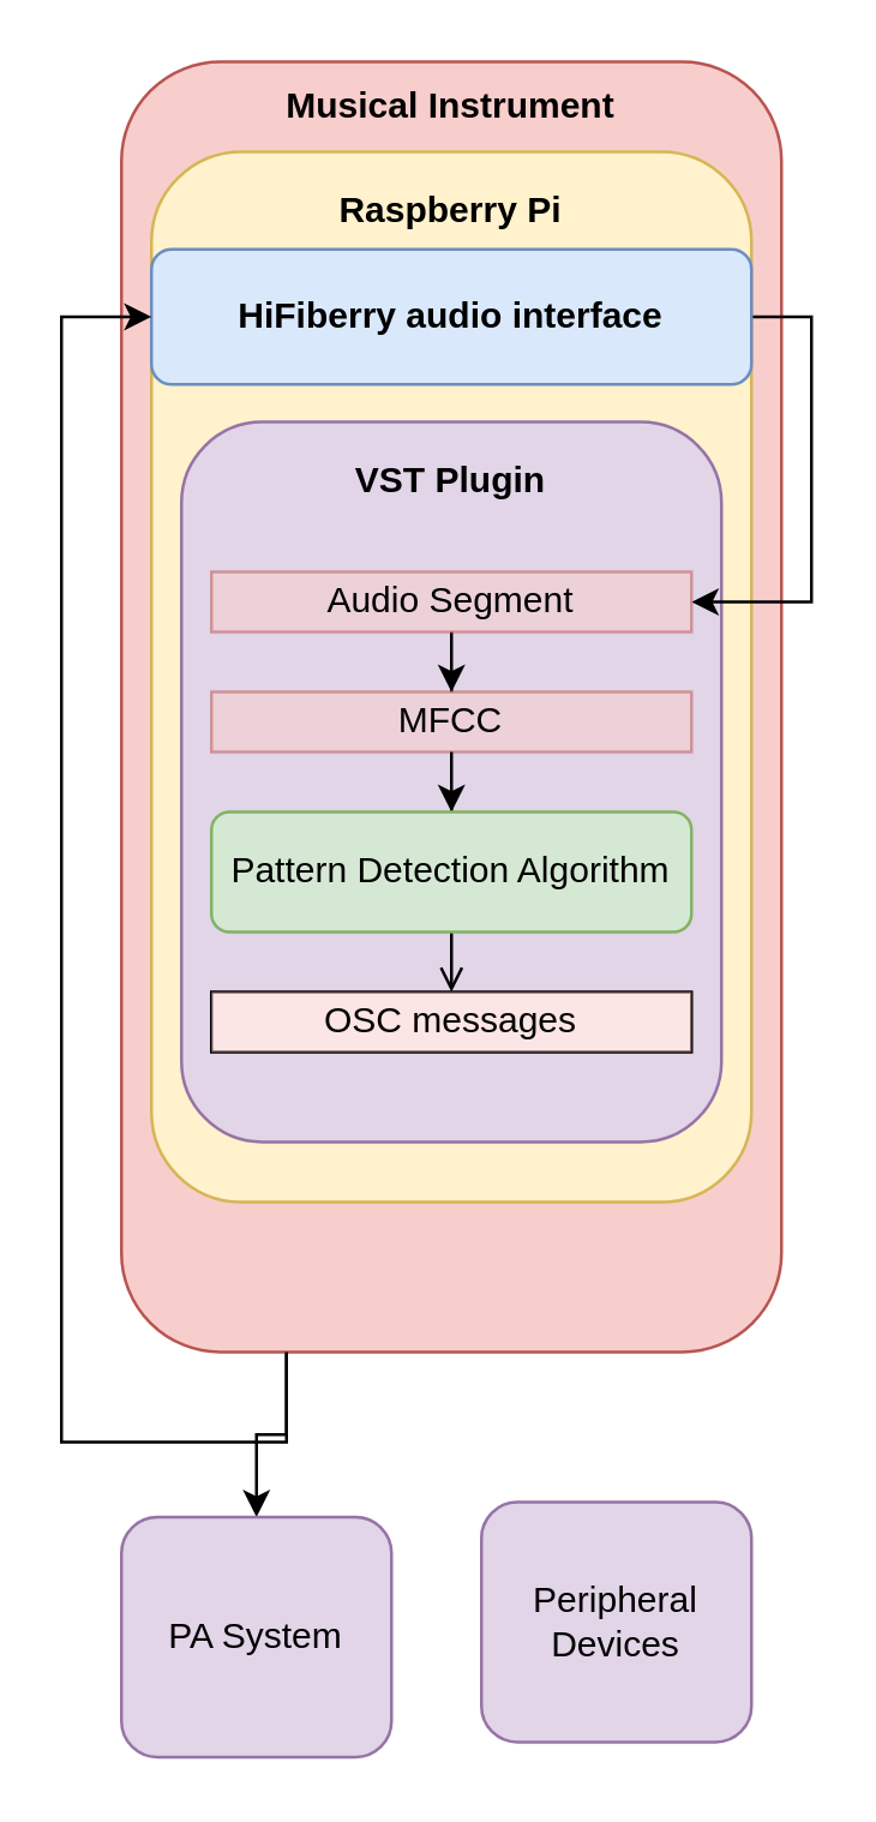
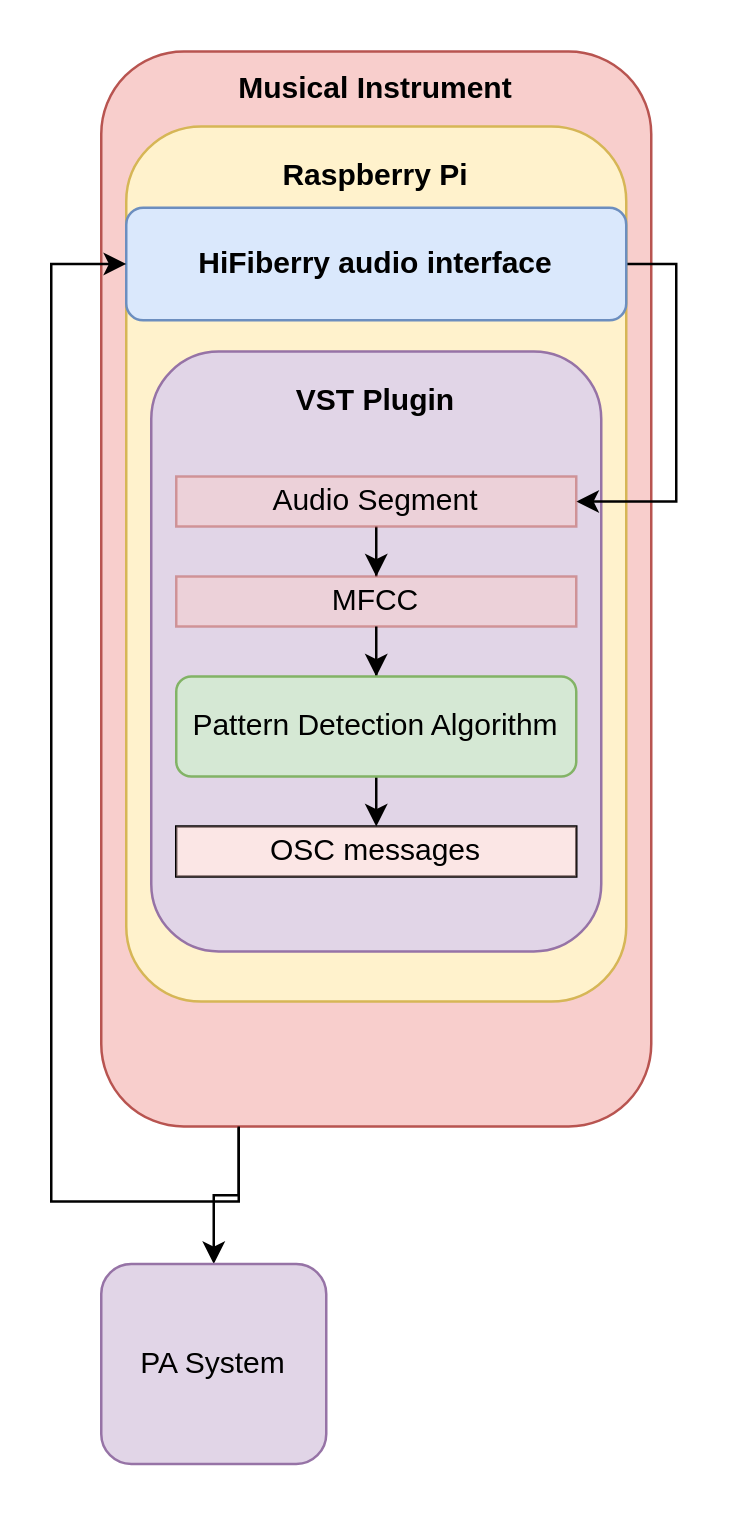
  <mxCell id="0" />
  <mxCell id="1" parent="0" />
  <mxCell id="2" style="edgeStyle=orthogonalEdgeStyle;rounded=0;orthogonalLoop=1;jettySize=auto;html=1;exitX=0.25;exitY=1;exitDx=0;exitDy=0;entryX=0.5;entryY=0;entryDx=0;entryDy=0;" edge="1" parent="1" source="3" target="11"><mxGeometry relative="1" as="geometry" /></mxCell>
  <mxCell id="3" value="" style="rounded=1;whiteSpace=wrap;html=1;fillColor=#f8cecc;strokeColor=#b85450;" vertex="1" parent="1"><mxGeometry x="40" y="20" width="220" height="430" as="geometry" /></mxCell>
  <mxCell id="4" value="&lt;b&gt;Musical Instrument&lt;/b&gt;" style="text;html=1;align=center;verticalAlign=middle;whiteSpace=wrap;rounded=0;" vertex="1" parent="1"><mxGeometry x="90" y="20" width="120" height="30" as="geometry" /></mxCell>
  <mxCell id="5" value="" style="rounded=1;whiteSpace=wrap;html=1;fillColor=#fff2cc;strokeColor=#d6b656;" vertex="1" parent="1"><mxGeometry x="50" y="50" width="200" height="350" as="geometry" /></mxCell>
  <mxCell id="6" value="&lt;b&gt;Raspberry Pi&lt;/b&gt;" style="text;html=1;align=center;verticalAlign=middle;whiteSpace=wrap;rounded=0;" vertex="1" parent="1"><mxGeometry x="105" y="60" width="90" height="20" as="geometry" /></mxCell>
  <mxCell id="7" value="" style="rounded=1;whiteSpace=wrap;html=1;fillColor=#e1d5e7;strokeColor=#9673a6;" vertex="1" parent="1"><mxGeometry x="60" y="140" width="180" height="240" as="geometry" /></mxCell>
  <mxCell id="8" style="edgeStyle=orthogonalEdgeStyle;rounded=0;orthogonalLoop=1;jettySize=auto;html=1;entryX=1;entryY=0.5;entryDx=0;entryDy=0;exitX=1;exitY=0.5;exitDx=0;exitDy=0;" edge="1" parent="1" source="10" target="14"><mxGeometry relative="1" as="geometry"><Array as="points"><mxPoint x="270" y="105" /><mxPoint x="270" y="200" /></Array></mxGeometry></mxCell>
  <mxCell id="9" value="" style="rounded=1;whiteSpace=wrap;html=1;fillColor=#dae8fc;strokeColor=#6c8ebf;" vertex="1" parent="1"><mxGeometry x="50" y="82.5" width="200" height="45" as="geometry" /></mxCell>
  <mxCell id="10" value="&lt;b&gt;HiFiberry audio interface&lt;/b&gt;" style="text;html=1;align=center;verticalAlign=middle;whiteSpace=wrap;rounded=0;" vertex="1" parent="1"><mxGeometry x="50" y="90" width="200" height="30" as="geometry" /></mxCell>
  <mxCell id="11" value="PA System" style="rounded=1;whiteSpace=wrap;html=1;fillColor=#e1d5e7;strokeColor=#9673a6;" vertex="1" parent="1"><mxGeometry x="40" y="505" width="90" height="80" as="geometry" /></mxCell>
  <mxCell id="12" style="edgeStyle=orthogonalEdgeStyle;rounded=0;orthogonalLoop=1;jettySize=auto;html=1;entryX=0.5;entryY=0;entryDx=0;entryDy=0;" edge="1" parent="1" source="13" target="19"><mxGeometry relative="1" as="geometry" /></mxCell>
  <mxCell id="13" value="" style="rounded=0;whiteSpace=wrap;html=1;fillColor=#f8cecc;strokeColor=#b85450;opacity=50;" vertex="1" parent="1"><mxGeometry x="70" y="190" width="160" height="20" as="geometry" /></mxCell>
  <mxCell id="14" value="Audio Segment" style="text;html=1;align=center;verticalAlign=middle;whiteSpace=wrap;rounded=0;" vertex="1" parent="1"><mxGeometry x="70" y="190" width="160" height="20" as="geometry" /></mxCell>
  <mxCell id="15" value="" style="rounded=0;whiteSpace=wrap;html=1;" vertex="1" parent="1"><mxGeometry x="70" y="330" width="160" height="20" as="geometry" /></mxCell>
  <mxCell id="16" value="OSC messages" style="text;html=1;align=center;verticalAlign=middle;whiteSpace=wrap;rounded=0;fillColor=#f8cecc;strokeColor=none;opacity=50;" vertex="1" parent="1"><mxGeometry x="70" y="330" width="160" height="20" as="geometry" /></mxCell>
  <mxCell id="17" value="" style="rounded=0;whiteSpace=wrap;html=1;fillColor=#f8cecc;strokeColor=#b85450;opacity=50;" vertex="1" parent="1"><mxGeometry x="70" y="230" width="160" height="20" as="geometry" /></mxCell>
  <mxCell id="18" style="edgeStyle=orthogonalEdgeStyle;rounded=0;orthogonalLoop=1;jettySize=auto;html=1;" edge="1" parent="1" source="19" target="21"><mxGeometry relative="1" as="geometry" /></mxCell>
  <mxCell id="19" value="MFCC" style="text;html=1;align=center;verticalAlign=middle;whiteSpace=wrap;rounded=0;" vertex="1" parent="1"><mxGeometry x="70" y="230" width="160" height="20" as="geometry" /></mxCell>
- <mxCell id="20" style="edgeStyle=orthogonalEdgeStyle;rounded=0;orthogonalLoop=1;jettySize=auto;html=1;entryX=0.5;entryY=0;entryDx=0;entryDy=0;endArrow=open;" edge="1" parent="1" source="21" target="16"><mxGeometry relative="1" as="geometry"><Array as="points"><mxPoint x="150" y="320" /><mxPoint x="150" y="320" /></Array></mxGeometry></mxCell>
+ <mxCell id="20" style="edgeStyle=orthogonalEdgeStyle;rounded=0;orthogonalLoop=1;jettySize=auto;html=1;entryX=0.5;entryY=0;entryDx=0;entryDy=0;" edge="1" parent="1" source="21" target="16"><mxGeometry relative="1" as="geometry"><Array as="points"><mxPoint x="150" y="320" /><mxPoint x="150" y="320" /></Array></mxGeometry></mxCell>
  <mxCell id="21" value="Pattern Detection Algorithm" style="rounded=1;whiteSpace=wrap;html=1;fillColor=#d5e8d4;strokeColor=#82b366;" vertex="1" parent="1"><mxGeometry x="70" y="270" width="160" height="40" as="geometry" /></mxCell>
- <mxCell id="22" value="Peripheral Devices" style="rounded=1;whiteSpace=wrap;html=1;fillColor=#e1d5e7;strokeColor=#9673a6;" vertex="1" parent="1"><mxGeometry x="160" y="500" width="90" height="80" as="geometry" /></mxCell>
  <mxCell id="23" value="" style="endArrow=classic;html=1;rounded=0;entryX=0;entryY=0.5;entryDx=0;entryDy=0;exitX=0.25;exitY=1;exitDx=0;exitDy=0;" edge="1" parent="1" source="3" target="10"><mxGeometry width="50" height="50" relative="1" as="geometry"><mxPoint x="-40" y="450" as="sourcePoint" /><mxPoint x="0" y="160" as="targetPoint" /><Array as="points"><mxPoint x="95" y="480" /><mxPoint x="20" y="480" /><mxPoint x="20" y="105" /></Array></mxGeometry></mxCell>
  <mxCell id="24" value="&lt;b&gt;VST Plugin&lt;/b&gt;" style="text;html=1;align=center;verticalAlign=middle;whiteSpace=wrap;rounded=0;" vertex="1" parent="1"><mxGeometry x="105" y="150" width="90" height="20" as="geometry" /></mxCell>
